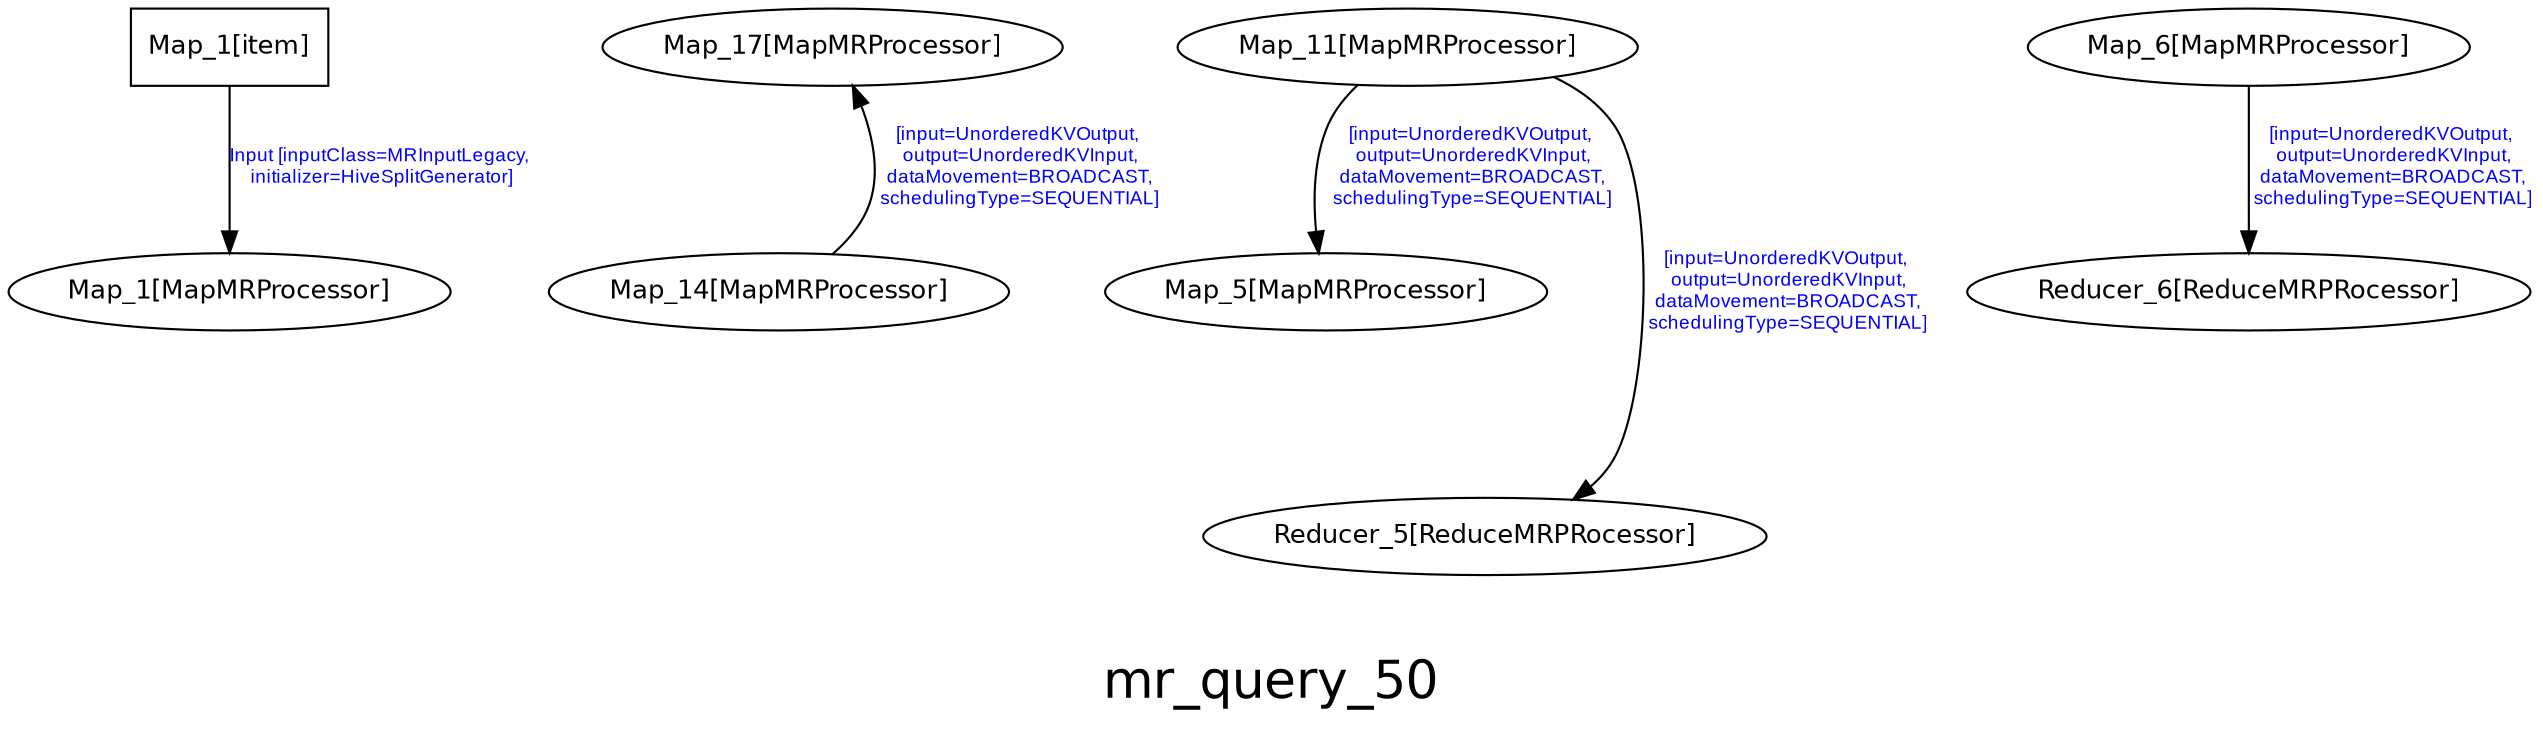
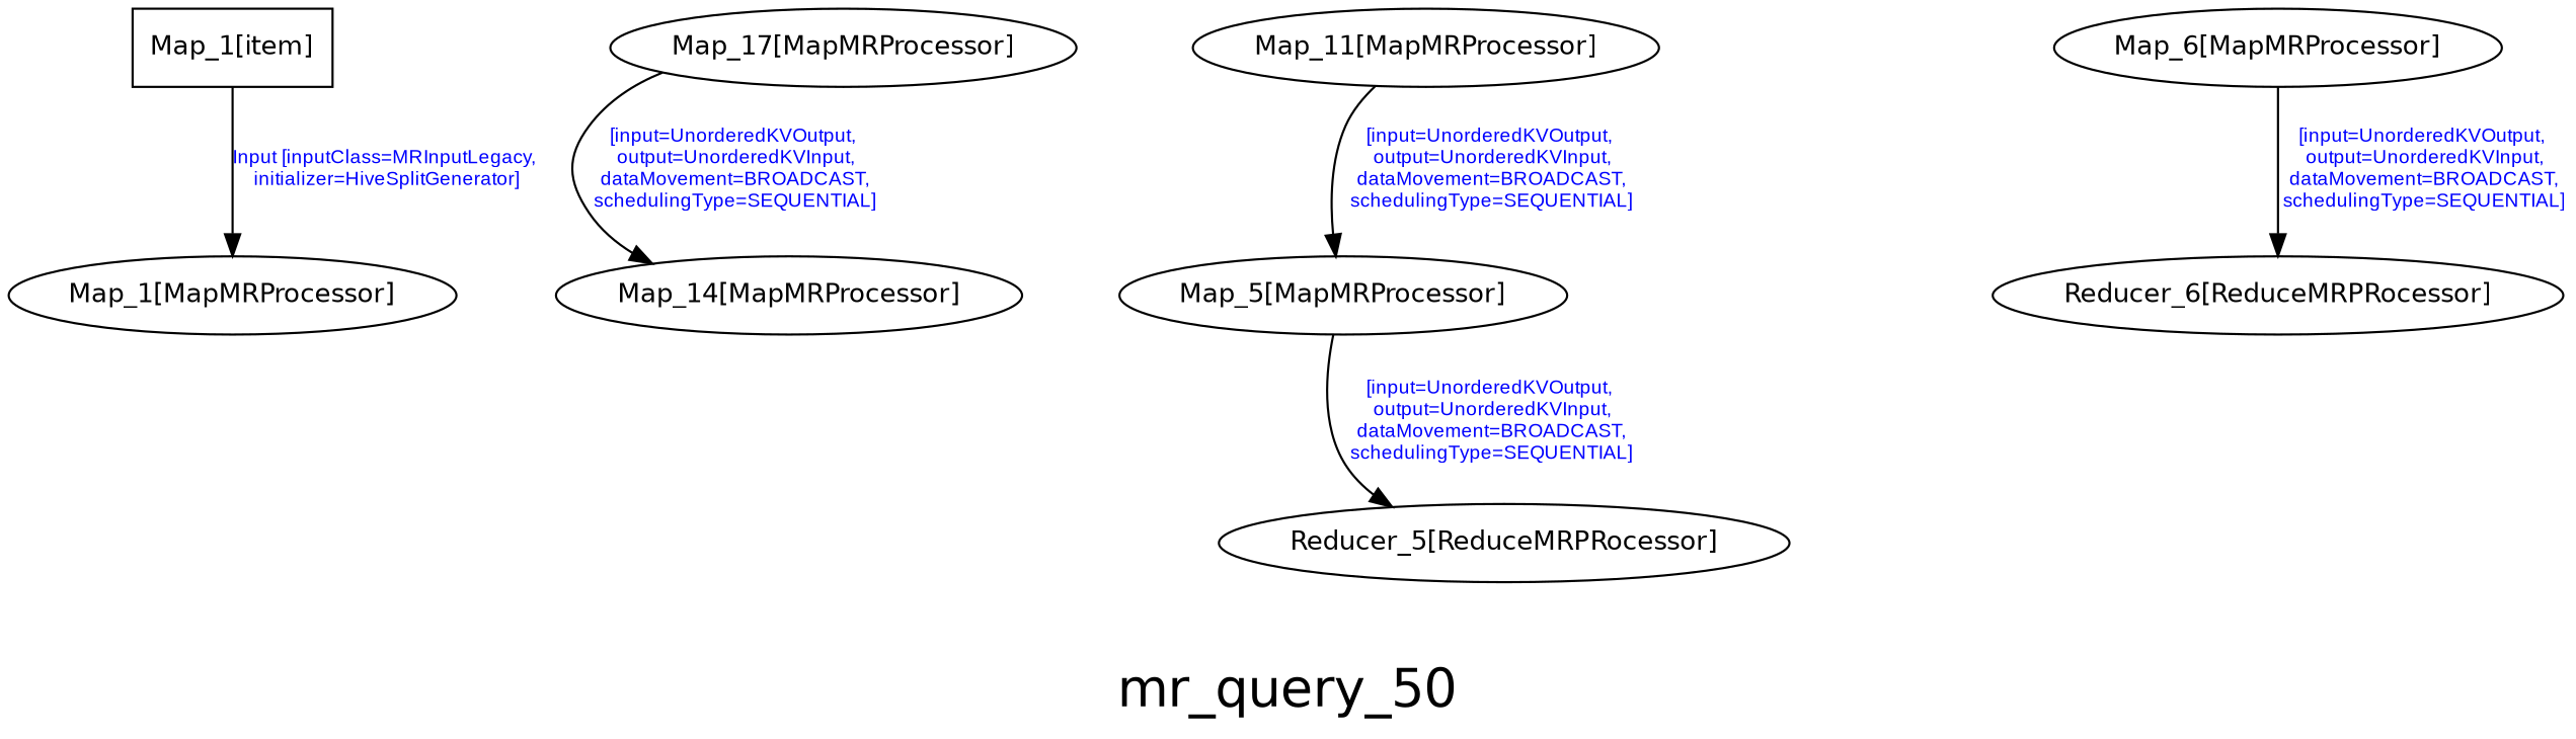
  digraph {
    fontname=Helvetica
    fontsize=24
    label=mr_query_50
    node [fontname=Helvetica fontsize=12]
    edge [fontcolor=blue fontname=Arial fontsize=9]
    n1 [label="Map_1[item]" shape=box]
    n2 [label="Map_1[MapMRProcessor]"]
    n3 [label="Map_17[MapMRProcessor]"]
    n4 [label="Map_14[MapMRProcessor]"]
    n5 [label="Map_11[MapMRProcessor]"]
    n6 [label="Map_5[MapMRProcessor]"]
    n7 [label="Reducer_5[ReduceMRPRocessor]"]
    n8 [label="Map_6[MapMRProcessor]"]
    n9 [label="Reducer_6[ReduceMRPRocessor]"]
    n1 -> n2 [label="Input [inputClass=MRInputLegacy,\n initializer=HiveSplitGenerator]"]
-   n4 -> n3 [label="[input=UnorderedKVOutput,\n output=UnorderedKVInput,\n dataMovement=BROADCAST,\n schedulingType=SEQUENTIAL]"]
+   n3 -> n4 [label="[input=UnorderedKVOutput,\n output=UnorderedKVInput,\n dataMovement=BROADCAST,\n schedulingType=SEQUENTIAL]"]
    n5 -> n6 [label="[input=UnorderedKVOutput,\n output=UnorderedKVInput,\n dataMovement=BROADCAST,\n schedulingType=SEQUENTIAL]"]
-   n5 -> n7 [label="[input=UnorderedKVOutput,\n output=UnorderedKVInput,\n dataMovement=BROADCAST,\n schedulingType=SEQUENTIAL]"]
+   n6 -> n7 [label="[input=UnorderedKVOutput,\n output=UnorderedKVInput,\n dataMovement=BROADCAST,\n schedulingType=SEQUENTIAL]"]
    n8 -> n9 [label="[input=UnorderedKVOutput,\n output=UnorderedKVInput,\n dataMovement=BROADCAST,\n schedulingType=SEQUENTIAL]"]
  }
